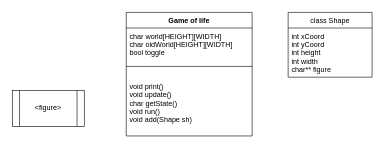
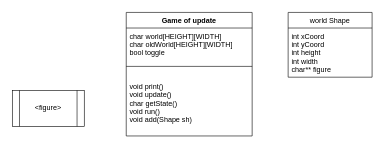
  <mxCell id="0" />
  <mxCell id="1" parent="0" />
  <mxCell id="2" value="&amp;lt;figure&amp;gt;" style="shape=process;whiteSpace=wrap;html=1;backgroundOutline=1;" vertex="1" parent="1"><mxGeometry x="20" y="150" width="120" height="60" as="geometry" /></mxCell>
- <mxCell id="3" value="Game of life" style="swimlane;fontStyle=1;align=center;verticalAlign=top;childLayout=stackLayout;horizontal=1;startSize=26;horizontalStack=0;resizeParent=1;resizeParentMax=0;resizeLast=0;collapsible=1;marginBottom=0;" vertex="1" parent="1"><mxGeometry x="210" y="20" width="210" height="206" as="geometry"><mxRectangle x="360" y="100" width="100" height="26" as="alternateBounds" /></mxGeometry></mxCell>
+ <mxCell id="3" value="Game of update" style="swimlane;fontStyle=1;align=center;verticalAlign=top;childLayout=stackLayout;horizontal=1;startSize=26;horizontalStack=0;resizeParent=1;resizeParentMax=0;resizeLast=0;collapsible=1;marginBottom=0;" vertex="1" parent="1"><mxGeometry x="210" y="20" width="210" height="206" as="geometry"><mxRectangle x="360" y="100" width="100" height="26" as="alternateBounds" /></mxGeometry></mxCell>
  <mxCell id="4" value="char world[HEIGHT][WIDTH]&#10;char oldWorld[HEIGHT][WIDTH]&#10;bool toggle" style="text;strokeColor=none;fillColor=none;align=left;verticalAlign=top;spacingLeft=4;spacingRight=4;overflow=hidden;rotatable=0;points=[[0,0.5],[1,0.5]];portConstraint=eastwest;" vertex="1" parent="3"><mxGeometry y="26" width="210" height="44" as="geometry" /></mxCell>
  <mxCell id="5" value="" style="line;strokeWidth=1;fillColor=none;align=left;verticalAlign=middle;spacingTop=-1;spacingLeft=3;spacingRight=3;rotatable=0;labelPosition=right;points=[];portConstraint=eastwest;" vertex="1" parent="3"><mxGeometry y="70" width="210" height="40" as="geometry" /></mxCell>
  <mxCell id="6" value="void print()&#10;void update()&#10;char getState()&#10;void run()&#10;void add(Shape sh)" style="text;strokeColor=none;fillColor=none;align=left;verticalAlign=top;spacingLeft=4;spacingRight=4;overflow=hidden;rotatable=0;points=[[0,0.5],[1,0.5]];portConstraint=eastwest;" vertex="1" parent="3"><mxGeometry y="110" width="210" height="96" as="geometry" /></mxCell>
- <mxCell id="7" value="class Shape" style="swimlane;fontStyle=0;childLayout=stackLayout;horizontal=1;startSize=26;fillColor=none;horizontalStack=0;resizeParent=1;resizeParentMax=0;resizeLast=0;collapsible=1;marginBottom=0;" vertex="1" parent="1"><mxGeometry x="480" y="20" width="140" height="108" as="geometry" /></mxCell>
+ <mxCell id="7" value="world Shape" style="swimlane;fontStyle=0;childLayout=stackLayout;horizontal=1;startSize=26;fillColor=none;horizontalStack=0;resizeParent=1;resizeParentMax=0;resizeLast=0;collapsible=1;marginBottom=0;" vertex="1" parent="1"><mxGeometry x="480" y="20" width="140" height="108" as="geometry" /></mxCell>
  <mxCell id="8" value="int xCoord&#10;int yCoord&#10;int height&#10;int width&#10;char** figure" style="text;strokeColor=none;fillColor=none;align=left;verticalAlign=top;spacingLeft=4;spacingRight=4;overflow=hidden;rotatable=0;points=[[0,0.5],[1,0.5]];portConstraint=eastwest;" vertex="1" parent="7"><mxGeometry y="26" width="140" height="82" as="geometry" /></mxCell>
